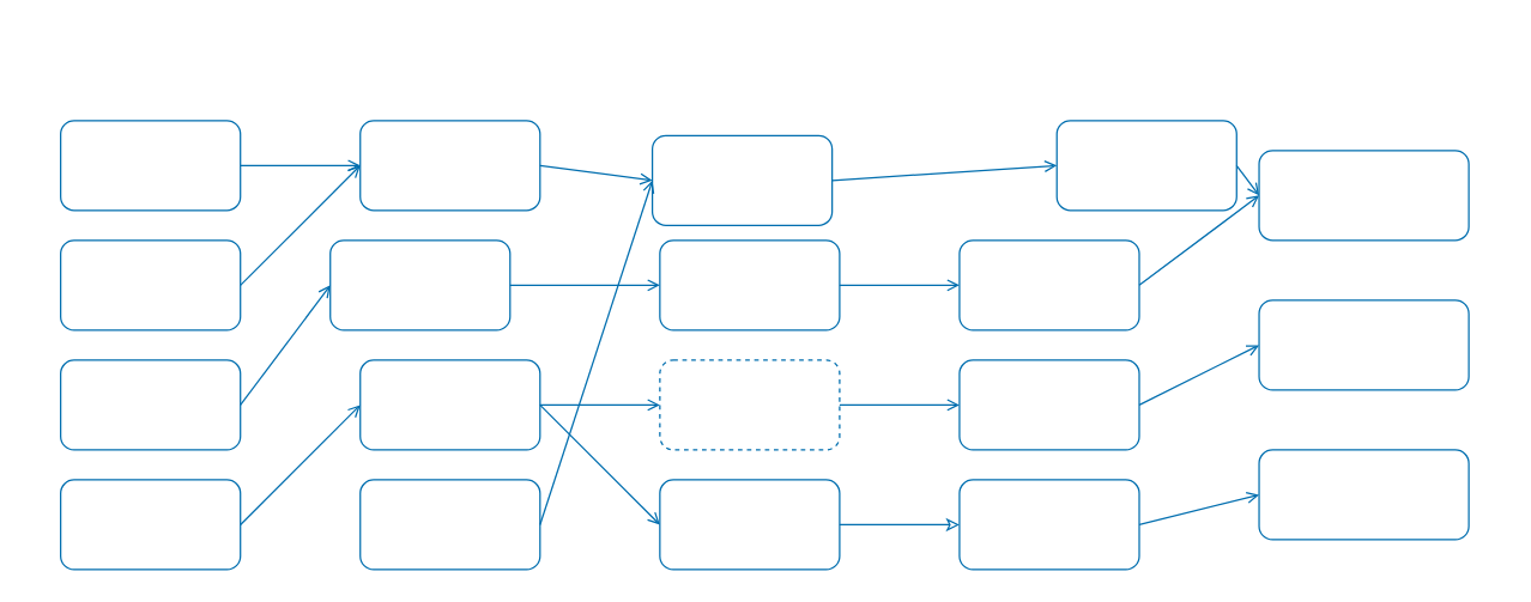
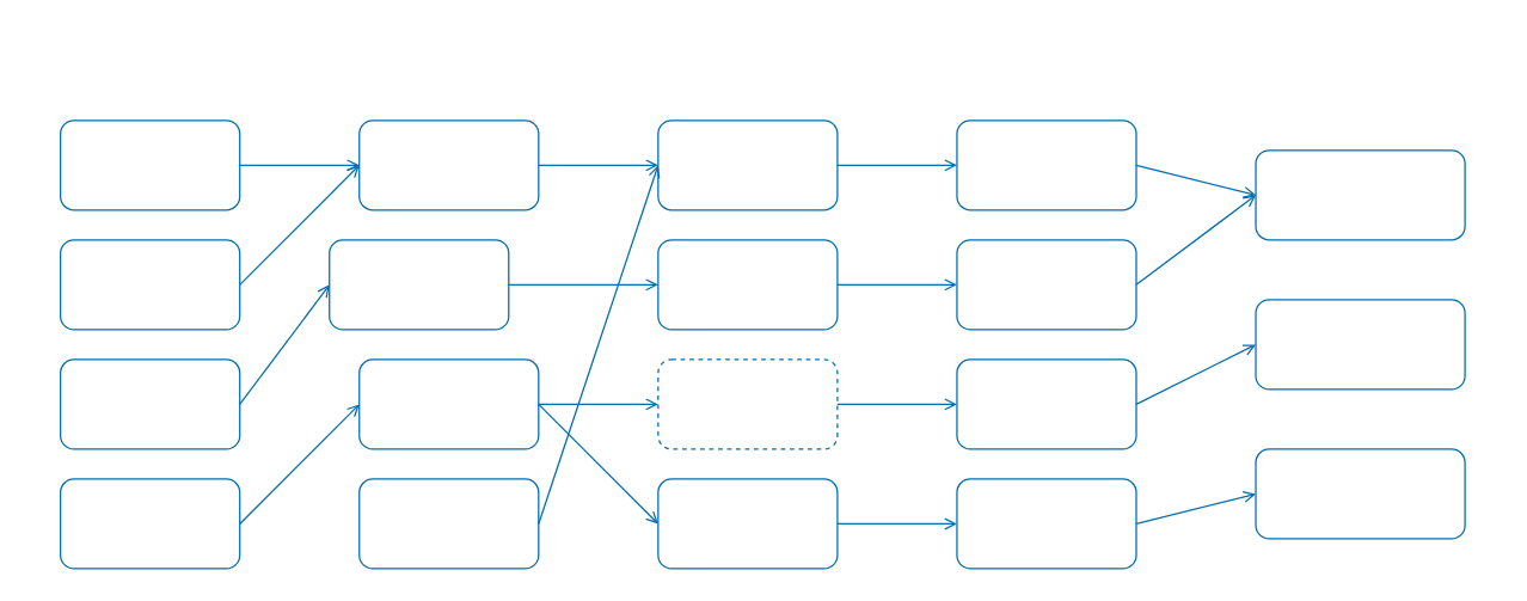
  <mxCell id="0" />
  <mxCell id="1" parent="0" />
  <mxCell id="2" value="Inversión TI" style="rounded=0;whiteSpace=wrap;html=1;fillColor=none;strokeColor=none;fontSize=12;fontStyle=0;fontColor=light-dark(#FFFFFF,#006EAF);" parent="1" vertex="1"><mxGeometry x="20" y="20" width="160" height="40" as="geometry" /></mxCell>
  <mxCell id="3" value="Habilitadores TI" style="rounded=0;whiteSpace=wrap;html=1;fillColor=none;strokeColor=none;fontSize=12;fontStyle=0;fontColor=light-dark(#FFFFFF,#006EAF);" parent="1" vertex="1"><mxGeometry x="220" y="20" width="160" height="40" as="geometry" /></mxCell>
  <mxCell id="4" value="Cambios en el negocio" style="rounded=0;whiteSpace=wrap;html=1;fillColor=none;strokeColor=none;fontSize=12;fontStyle=0;fontColor=light-dark(#FFFFFF,#006EAF);" parent="1" vertex="1"><mxGeometry x="420" y="20" width="160" height="40" as="geometry" /></mxCell>
  <mxCell id="5" value="Beneficios esperados" style="rounded=0;whiteSpace=wrap;html=1;fillColor=none;strokeColor=none;fontSize=12;fontStyle=0;fontColor=light-dark(#FFFFFF,#006EAF);" parent="1" vertex="1"><mxGeometry x="620" y="20" width="160" height="40" as="geometry" /></mxCell>
  <mxCell id="6" value="Objetivos estratégicos" style="rounded=0;whiteSpace=wrap;html=1;fillColor=none;strokeColor=none;fontSize=12;fontStyle=0;fontColor=light-dark(#FFFFFF,#006EAF);" parent="1" vertex="1"><mxGeometry x="820" y="20" width="180" height="40" as="geometry" /></mxCell>
  <mxCell id="7" value="Software CRM" style="rounded=1;whiteSpace=wrap;html=1;fillColor=none;strokeColor=light-dark(#006EAF,#006EAF);fontColor=light-dark(#FFFFFF,#006EAF);spacing=6;" parent="1" vertex="1"><mxGeometry x="40" y="80" width="120" height="60" as="geometry" /></mxCell>
  <mxCell id="8" value="Infraestructura en la nube" style="rounded=1;whiteSpace=wrap;html=1;fillColor=none;strokeColor=light-dark(#006EAF,#006EAF);fontColor=light-dark(#FFFFFF,#006EAF);spacing=0;spacingLeft=4;spacingRight=4;" parent="1" vertex="1"><mxGeometry x="40" y="160" width="120" height="60" as="geometry" /></mxCell>
  <mxCell id="9" value="Tablets para ventas" style="rounded=1;whiteSpace=wrap;html=1;fillColor=none;strokeColor=light-dark(#006EAF,#006EAF);fontColor=light-dark(#FFFFFF,#006EAF);spacing=6;" parent="1" vertex="1"><mxGeometry x="40" y="240" width="120" height="60" as="geometry" /></mxCell>
  <mxCell id="10" value="Integración con ERP" style="rounded=1;whiteSpace=wrap;html=1;fillColor=none;strokeColor=light-dark(#006EAF,#006EAF);fontColor=light-dark(#FFFFFF,#006EAF);spacing=6;" parent="1" vertex="1"><mxGeometry x="40" y="320" width="120" height="60" as="geometry" /></mxCell>
  <mxCell id="11" value="Base de datos de clientes unificada" style="rounded=1;whiteSpace=wrap;html=1;fillColor=none;strokeColor=light-dark(#006EAF,#006EAF);fontColor=light-dark(#FFFFFF,#006EAF);spacing=6;" parent="1" vertex="1"><mxGeometry x="240" y="80" width="120" height="60" as="geometry" /></mxCell>
  <mxCell id="12" value="Acceso móvil a&amp;nbsp; la información" style="rounded=1;whiteSpace=wrap;html=1;fillColor=none;strokeColor=light-dark(#006EAF,#006EAF);fontColor=light-dark(#FFFFFF,#006EAF);spacing=6;" parent="1" vertex="1"><mxGeometry x="220" y="160" width="120" height="60" as="geometry" /></mxCell>
  <mxCell id="13" value="Análisis predictivo de clientes" style="rounded=1;whiteSpace=wrap;html=1;fillColor=none;strokeColor=light-dark(#006EAF,#006EAF);fontColor=light-dark(#FFFFFF,#006EAF);spacing=6;" parent="1" vertex="1"><mxGeometry x="240" y="240" width="120" height="60" as="geometry" /></mxCell>
  <mxCell id="14" value="Automatización de flujos de trabajo" style="rounded=1;whiteSpace=wrap;html=1;fillColor=none;strokeColor=light-dark(#006EAF,#006EAF);fontColor=light-dark(#FFFFFF,#006EAF);spacing=6;" parent="1" vertex="1"><mxGeometry x="240" y="320" width="120" height="60" as="geometry" /></mxCell>
- <mxCell id="15" value="Procesos de ventas estandarizados" style="rounded=1;whiteSpace=wrap;html=1;fillColor=none;strokeColor=light-dark(#006EAF,#006EAF);fontColor=light-dark(#FFFFFF,#006EAF);spacing=6;" parent="1" vertex="1"><mxGeometry x="435" y="90" width="120" height="60" as="geometry" /></mxCell>
+ <mxCell id="15" value="Procesos de ventas estandarizados" style="rounded=1;whiteSpace=wrap;html=1;fillColor=none;strokeColor=light-dark(#006EAF,#006EAF);fontColor=light-dark(#FFFFFF,#006EAF);spacing=6;" parent="1" vertex="1"><mxGeometry x="440" y="80" width="120" height="60" as="geometry" /></mxCell>
  <mxCell id="16" value="Gestión proactiva de cuentas" style="rounded=1;whiteSpace=wrap;html=1;fillColor=none;strokeColor=light-dark(#006EAF,#006EAF);fontColor=light-dark(#FFFFFF,#006EAF);spacing=6;" parent="1" vertex="1"><mxGeometry x="440" y="160" width="120" height="60" as="geometry" /></mxCell>
  <mxCell id="17" value="Atención personalizada" style="rounded=1;whiteSpace=wrap;html=1;fillColor=none;strokeColor=light-dark(#006EAF,#006EAF);fontColor=light-dark(#FFFFFF,#006EAF);spacing=6;dashed=1;" parent="1" vertex="1"><mxGeometry x="440" y="240" width="120" height="60" as="geometry" /></mxCell>
  <mxCell id="18" value="Equipos comerciales por segmento" style="rounded=1;whiteSpace=wrap;html=1;fillColor=none;strokeColor=light-dark(#006EAF,#006EAF);fontColor=light-dark(#FFFFFF,#006EAF);spacing=6;" parent="1" vertex="1"><mxGeometry x="440" y="320" width="120" height="60" as="geometry" /></mxCell>
- <mxCell id="19" value="15% reducción de ciclo de ventas" style="rounded=1;whiteSpace=wrap;html=1;fillColor=none;strokeColor=light-dark(#006EAF,#006EAF);fontColor=light-dark(#FFFFFF,#006EAF);spacing=6;" parent="1" vertex="1"><mxGeometry x="705" y="80" width="120" height="60" as="geometry" /></mxCell>
+ <mxCell id="19" value="15% reducción de ciclo de ventas" style="rounded=1;whiteSpace=wrap;html=1;fillColor=none;strokeColor=light-dark(#006EAF,#006EAF);fontColor=light-dark(#FFFFFF,#006EAF);spacing=6;" parent="1" vertex="1"><mxGeometry x="640" y="80" width="120" height="60" as="geometry" /></mxCell>
  <mxCell id="20" value="20% aumento en valor de cliente" style="rounded=1;whiteSpace=wrap;html=1;fillColor=none;strokeColor=light-dark(#006EAF,#006EAF);fontColor=light-dark(#FFFFFF,#006EAF);spacing=6;" parent="1" vertex="1"><mxGeometry x="640" y="160" width="120" height="60" as="geometry" /></mxCell>
  <mxCell id="21" value="30% mejora en retención" style="rounded=1;whiteSpace=wrap;html=1;fillColor=none;strokeColor=light-dark(#006EAF,#006EAF);fontColor=light-dark(#FFFFFF,#006EAF);spacing=6;" parent="1" vertex="1"><mxGeometry x="640" y="240" width="120" height="60" as="geometry" /></mxCell>
  <mxCell id="22" value="25% reducción en costos de adquisición" style="rounded=1;whiteSpace=wrap;html=1;fillColor=none;strokeColor=light-dark(#006EAF,#006EAF);fontColor=light-dark(#FFFFFF,#006EAF);spacing=6;" parent="1" vertex="1"><mxGeometry x="640" y="320" width="120" height="60" as="geometry" /></mxCell>
  <mxCell id="23" value="Incrementar ingresos por cliente en 18%" style="rounded=1;whiteSpace=wrap;html=1;fillColor=none;strokeColor=light-dark(#006EAF,#006EAF);fontColor=light-dark(#FFFFFF,#006EAF);spacing=6;" parent="1" vertex="1"><mxGeometry x="840" y="100" width="140" height="60" as="geometry" /></mxCell>
  <mxCell id="24" value="Mejorar experiencia del cliente (NPS +25)" style="rounded=1;whiteSpace=wrap;html=1;fillColor=none;strokeColor=light-dark(#006EAF,#006EAF);fontColor=light-dark(#FFFFFF,#006EAF);spacing=6;" parent="1" vertex="1"><mxGeometry x="840" y="200" width="140" height="60" as="geometry" /></mxCell>
  <mxCell id="25" value="Reducir costos operativos en 12%" style="rounded=1;whiteSpace=wrap;html=1;fillColor=none;strokeColor=light-dark(#006EAF,#006EAF);fontColor=light-dark(#FFFFFF,#006EAF);spacing=6;" parent="1" vertex="1"><mxGeometry x="840" y="300" width="140" height="60" as="geometry" /></mxCell>
  <mxCell id="26" value="" style="endArrow=open;html=1;exitX=1;exitY=0.5;exitDx=0;exitDy=0;entryX=0;entryY=0.5;entryDx=0;entryDy=0;fillColor=#1ba1e2;strokeColor=light-dark(#006EAF,#006EAF);endFill=0;spacing=6;" parent="1" source="7" target="11" edge="1"><mxGeometry width="50" height="50" relative="1" as="geometry"><mxPoint x="380" y="350" as="sourcePoint" /><mxPoint x="430" y="300" as="targetPoint" /></mxGeometry></mxCell>
  <mxCell id="27" value="" style="endArrow=open;html=1;exitX=1;exitY=0.5;exitDx=0;exitDy=0;entryX=0;entryY=0.5;entryDx=0;entryDy=0;fillColor=#1ba1e2;strokeColor=light-dark(#006EAF,#006EAF);endFill=0;spacing=6;" parent="1" source="8" target="11" edge="1"><mxGeometry width="50" height="50" relative="1" as="geometry"><mxPoint x="380" y="350" as="sourcePoint" /><mxPoint x="430" y="300" as="targetPoint" /></mxGeometry></mxCell>
  <mxCell id="28" value="" style="endArrow=open;html=1;exitX=1;exitY=0.5;exitDx=0;exitDy=0;entryX=0;entryY=0.5;entryDx=0;entryDy=0;fillColor=#1ba1e2;strokeColor=light-dark(#006EAF,#006EAF);endFill=0;spacing=6;" parent="1" source="9" target="12" edge="1"><mxGeometry width="50" height="50" relative="1" as="geometry"><mxPoint x="380" y="350" as="sourcePoint" /><mxPoint x="430" y="300" as="targetPoint" /></mxGeometry></mxCell>
  <mxCell id="29" value="" style="endArrow=open;html=1;exitX=1;exitY=0.5;exitDx=0;exitDy=0;entryX=0;entryY=0.5;entryDx=0;entryDy=0;fillColor=#1ba1e2;strokeColor=light-dark(#006EAF,#006EAF);endFill=0;spacing=6;" parent="1" source="10" target="13" edge="1"><mxGeometry width="50" height="50" relative="1" as="geometry"><mxPoint x="380" y="350" as="sourcePoint" /><mxPoint x="430" y="300" as="targetPoint" /></mxGeometry></mxCell>
  <mxCell id="30" value="" style="endArrow=open;html=1;exitX=1;exitY=0.5;exitDx=0;exitDy=0;entryX=0;entryY=0.5;entryDx=0;entryDy=0;fillColor=#1ba1e2;strokeColor=light-dark(#006EAF,#006EAF);endFill=0;spacing=6;" parent="1" source="11" target="15" edge="1"><mxGeometry width="50" height="50" relative="1" as="geometry"><mxPoint x="380" y="350" as="sourcePoint" /><mxPoint x="430" y="300" as="targetPoint" /></mxGeometry></mxCell>
  <mxCell id="31" value="" style="endArrow=open;html=1;exitX=1;exitY=0.5;exitDx=0;exitDy=0;entryX=0;entryY=0.5;entryDx=0;entryDy=0;fillColor=#1ba1e2;strokeColor=light-dark(#006EAF,#006EAF);endFill=0;spacing=6;" parent="1" source="12" target="16" edge="1"><mxGeometry width="50" height="50" relative="1" as="geometry"><mxPoint x="380" y="350" as="sourcePoint" /><mxPoint x="430" y="300" as="targetPoint" /></mxGeometry></mxCell>
  <mxCell id="32" value="" style="endArrow=open;html=1;exitX=1;exitY=0.5;exitDx=0;exitDy=0;entryX=0;entryY=0.5;entryDx=0;entryDy=0;fillColor=#1ba1e2;strokeColor=light-dark(#006EAF,#006EAF);endFill=0;spacing=6;" parent="1" source="13" target="17" edge="1"><mxGeometry width="50" height="50" relative="1" as="geometry"><mxPoint x="380" y="350" as="sourcePoint" /><mxPoint x="430" y="300" as="targetPoint" /></mxGeometry></mxCell>
  <mxCell id="33" value="" style="endArrow=open;html=1;exitX=1;exitY=0.5;exitDx=0;exitDy=0;entryX=0;entryY=0.5;entryDx=0;entryDy=0;fillColor=#1ba1e2;strokeColor=light-dark(#006EAF,#006EAF);endFill=0;spacing=6;" parent="1" source="13" target="18" edge="1"><mxGeometry width="50" height="50" relative="1" as="geometry"><mxPoint x="380" y="350" as="sourcePoint" /><mxPoint x="430" y="300" as="targetPoint" /></mxGeometry></mxCell>
  <mxCell id="34" value="" style="endArrow=open;html=1;exitX=1;exitY=0.5;exitDx=0;exitDy=0;entryX=0;entryY=0.5;entryDx=0;entryDy=0;fillColor=#1ba1e2;strokeColor=light-dark(#006EAF,#006EAF);endFill=0;spacing=6;" parent="1" source="14" target="15" edge="1"><mxGeometry width="50" height="50" relative="1" as="geometry"><mxPoint x="380" y="350" as="sourcePoint" /><mxPoint x="430" y="300" as="targetPoint" /></mxGeometry></mxCell>
  <mxCell id="35" value="" style="endArrow=open;html=1;exitX=1;exitY=0.5;exitDx=0;exitDy=0;entryX=0;entryY=0.5;entryDx=0;entryDy=0;fillColor=#1ba1e2;strokeColor=light-dark(#006EAF,#006EAF);endFill=0;spacing=6;" parent="1" source="15" target="19" edge="1"><mxGeometry width="50" height="50" relative="1" as="geometry"><mxPoint x="380" y="350" as="sourcePoint" /><mxPoint x="430" y="300" as="targetPoint" /></mxGeometry></mxCell>
  <mxCell id="36" value="" style="endArrow=open;html=1;exitX=1;exitY=0.5;exitDx=0;exitDy=0;entryX=0;entryY=0.5;entryDx=0;entryDy=0;fillColor=#1ba1e2;strokeColor=light-dark(#006EAF,#006EAF);endFill=0;spacing=6;" parent="1" source="16" target="20" edge="1"><mxGeometry width="50" height="50" relative="1" as="geometry"><mxPoint x="380" y="350" as="sourcePoint" /><mxPoint x="430" y="300" as="targetPoint" /></mxGeometry></mxCell>
  <mxCell id="37" value="" style="endArrow=open;html=1;exitX=1;exitY=0.5;exitDx=0;exitDy=0;entryX=0;entryY=0.5;entryDx=0;entryDy=0;fillColor=#1ba1e2;strokeColor=light-dark(#006EAF,#006EAF);endFill=0;spacing=6;" parent="1" source="17" target="21" edge="1"><mxGeometry width="50" height="50" relative="1" as="geometry"><mxPoint x="380" y="350" as="sourcePoint" /><mxPoint x="430" y="300" as="targetPoint" /></mxGeometry></mxCell>
- <mxCell id="38" value="" style="endArrow=classic;html=1;exitX=1;exitY=0.5;exitDx=0;exitDy=0;entryX=0;entryY=0.5;entryDx=0;entryDy=0;fillColor=#1ba1e2;strokeColor=light-dark(#006EAF,#006EAF);endFill=0;spacing=6;" parent="1" source="18" target="22" edge="1"><mxGeometry width="50" height="50" relative="1" as="geometry"><mxPoint x="380" y="350" as="sourcePoint" /><mxPoint x="430" y="300" as="targetPoint" /></mxGeometry></mxCell>
+ <mxCell id="38" value="" style="endArrow=open;html=1;exitX=1;exitY=0.5;exitDx=0;exitDy=0;entryX=0;entryY=0.5;entryDx=0;entryDy=0;fillColor=#1ba1e2;strokeColor=light-dark(#006EAF,#006EAF);endFill=0;spacing=6;" parent="1" source="18" target="22" edge="1"><mxGeometry width="50" height="50" relative="1" as="geometry"><mxPoint x="380" y="350" as="sourcePoint" /><mxPoint x="430" y="300" as="targetPoint" /></mxGeometry></mxCell>
  <mxCell id="39" value="" style="endArrow=open;html=1;exitX=1;exitY=0.5;exitDx=0;exitDy=0;entryX=0;entryY=0.5;entryDx=0;entryDy=0;fillColor=#1ba1e2;strokeColor=light-dark(#006EAF,#006EAF);endFill=0;spacing=6;" parent="1" source="19" target="23" edge="1"><mxGeometry width="50" height="50" relative="1" as="geometry"><mxPoint x="380" y="350" as="sourcePoint" /><mxPoint x="430" y="300" as="targetPoint" /></mxGeometry></mxCell>
  <mxCell id="40" value="" style="endArrow=open;html=1;exitX=1;exitY=0.5;exitDx=0;exitDy=0;entryX=0;entryY=0.5;entryDx=0;entryDy=0;fillColor=#1ba1e2;strokeColor=light-dark(#006EAF,#006EAF);endFill=0;spacing=6;" parent="1" source="20" target="23" edge="1"><mxGeometry width="50" height="50" relative="1" as="geometry"><mxPoint x="380" y="350" as="sourcePoint" /><mxPoint x="430" y="300" as="targetPoint" /></mxGeometry></mxCell>
  <mxCell id="41" value="" style="endArrow=open;html=1;exitX=1;exitY=0.5;exitDx=0;exitDy=0;entryX=0;entryY=0.5;entryDx=0;entryDy=0;fillColor=#1ba1e2;strokeColor=light-dark(#006EAF,#006EAF);endFill=0;spacing=6;" parent="1" source="21" target="24" edge="1"><mxGeometry width="50" height="50" relative="1" as="geometry"><mxPoint x="380" y="350" as="sourcePoint" /><mxPoint x="430" y="300" as="targetPoint" /></mxGeometry></mxCell>
  <mxCell id="42" value="" style="endArrow=open;html=1;exitX=1;exitY=0.5;exitDx=0;exitDy=0;entryX=0;entryY=0.5;entryDx=0;entryDy=0;fillColor=#1ba1e2;strokeColor=light-dark(#006EAF,#006EAF);endFill=0;spacing=6;" parent="1" source="22" target="25" edge="1"><mxGeometry width="50" height="50" relative="1" as="geometry"><mxPoint x="380" y="350" as="sourcePoint" /><mxPoint x="430" y="300" as="targetPoint" /></mxGeometry></mxCell>
